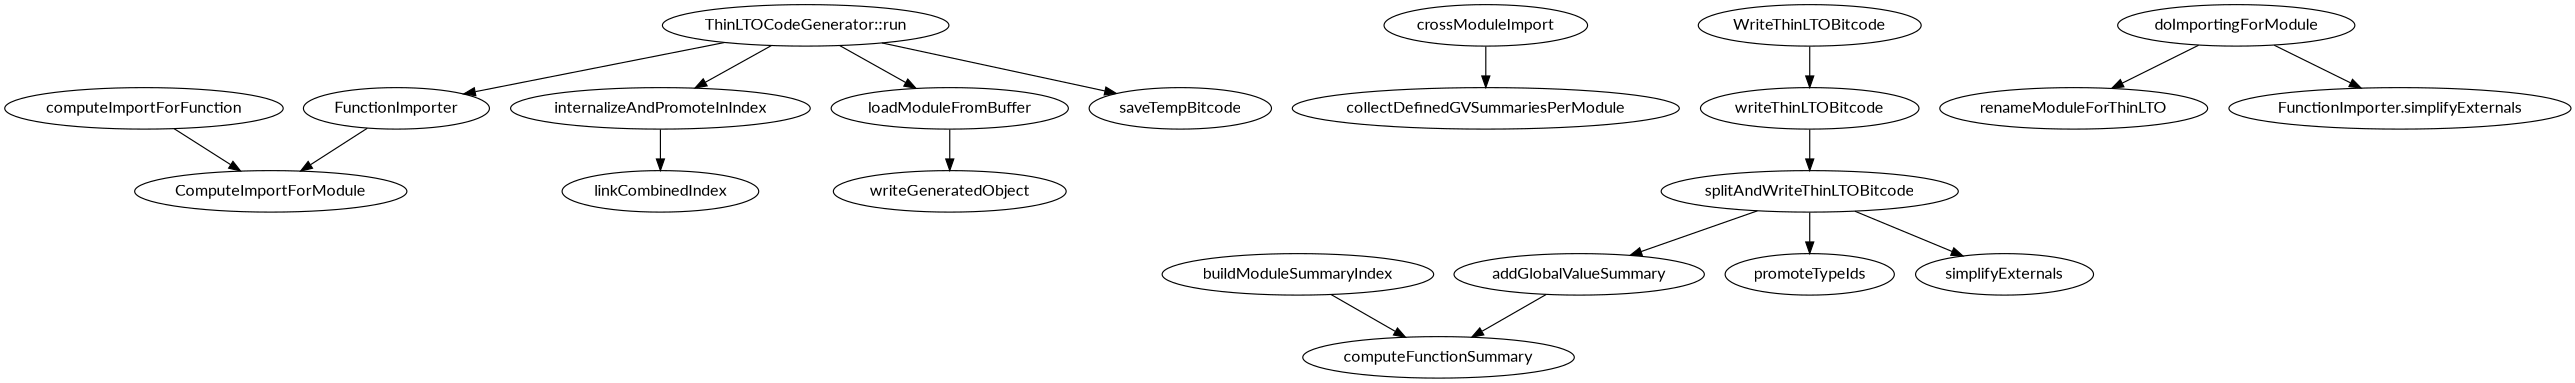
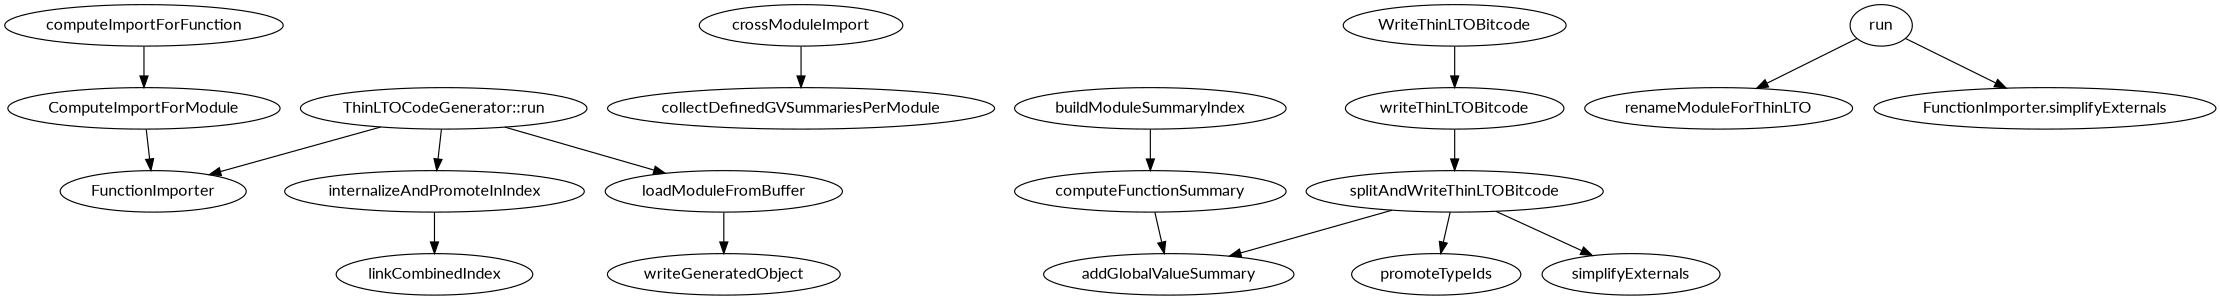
  digraph {
    fontname=Lato
    node [fontname=Lato]
    edge [fontname=Lato]
    n1 [label=FunctionImporter]
    "ThinLTOCodeGenerator::run"
    internalizeAndPromoteInIndex
    loadModuleFromBuffer
-   saveTempBitcode
    ComputeImportForModule
    linkCombinedIndex
    writeGeneratedObject
    crossModuleImport
    collectDefinedGVSummariesPerModule
    computeImportForFunction
    buildModuleSummaryIndex
    computeFunctionSummary
    addGlobalValueSummary
-   doImportingForModule
+   doImportingForModule [label=run]
    renameModuleForThinLTO
    n17 [label="FunctionImporter.simplifyExternals"]
    WriteThinLTOBitcode
    writeThinLTOBitcode
    splitAndWriteThinLTOBitcode
    promoteTypeIds
    simplifyExternals
-   n1 -> ComputeImportForModule
+   ComputeImportForModule -> n1
    "ThinLTOCodeGenerator::run" -> n1
    "ThinLTOCodeGenerator::run" -> internalizeAndPromoteInIndex
    "ThinLTOCodeGenerator::run" -> loadModuleFromBuffer
-   "ThinLTOCodeGenerator::run" -> saveTempBitcode
    internalizeAndPromoteInIndex -> linkCombinedIndex
    loadModuleFromBuffer -> writeGeneratedObject
    crossModuleImport -> collectDefinedGVSummariesPerModule
    computeImportForFunction -> ComputeImportForModule
    buildModuleSummaryIndex -> computeFunctionSummary
-   addGlobalValueSummary -> computeFunctionSummary
+   computeFunctionSummary -> addGlobalValueSummary
    doImportingForModule -> renameModuleForThinLTO
    doImportingForModule -> n17
    WriteThinLTOBitcode -> writeThinLTOBitcode
    writeThinLTOBitcode -> splitAndWriteThinLTOBitcode
    splitAndWriteThinLTOBitcode -> addGlobalValueSummary
    splitAndWriteThinLTOBitcode -> promoteTypeIds
    splitAndWriteThinLTOBitcode -> simplifyExternals
  }
